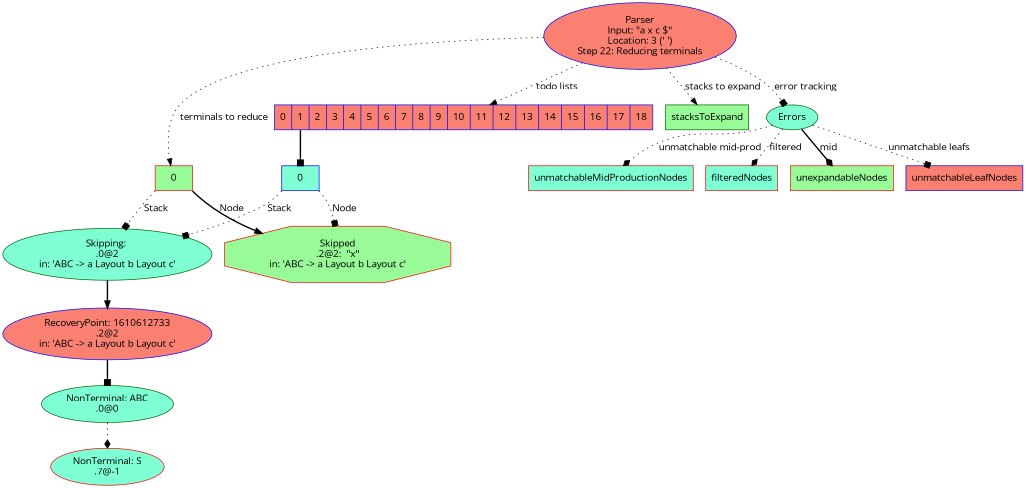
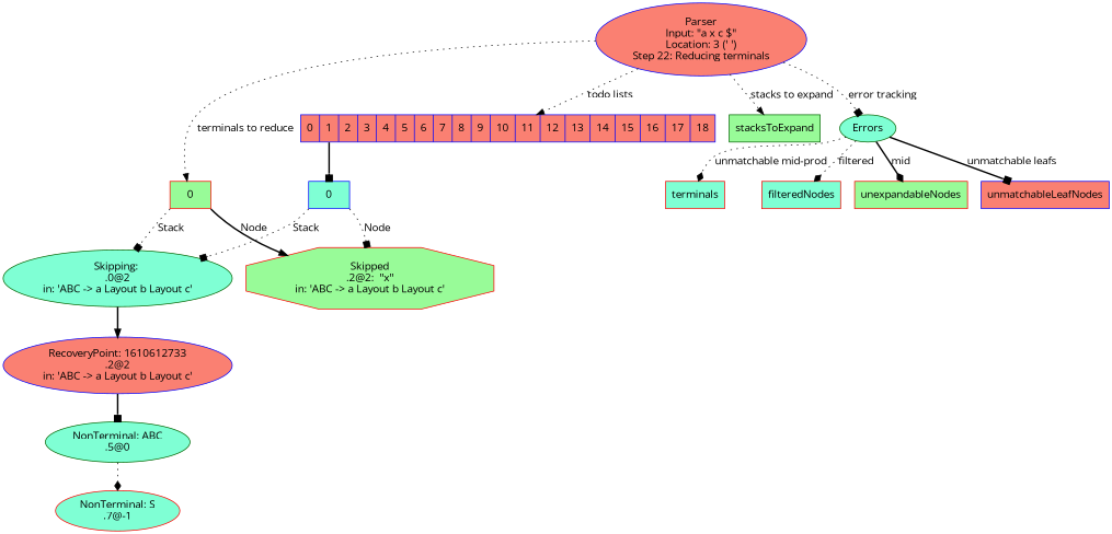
  digraph {
    fontname="Open Sans"
    node [color=red fillcolor=aquamarine fontname="Open Sans" style=filled shape=record]
    edge [arrowhead=box fontname="Open Sans" style=dotted]
    n1 [color=blue fillcolor=salmon label="Parser\nInput: \"a x c $\"\nLocation: 3 (' ')\nStep 22: Reducing terminals" shape=""]
    n2 [color=blue fillcolor=salmon label="<0> 0 | <1> 1 | <2> 2 | <3> 3 | <4> 4 | <5> 5 | <6> 6 | <7> 7 | <8> 8 | <9> 9 | <10> 10 | <11> 11 | <12> 12 | <13> 13 | <14> 14 | <15> 15 | <16> 16 | <17> 17 | <18> 18"]
    stacksToExpand [color=darkgreen fillcolor=palegreen]
    n4 [fillcolor=palegreen label="<0> 0"]
    n5 [color=darkgreen label=Errors shape=""]
    n6 [color=blue label="<0> 0"]
    n7 [color=darkgreen label="Skipping: \n.0@2\nin: 'ABC -> a Layout b Layout c'" shape=""]
    n8 [fillcolor=palegreen label="Skipped\n.2@2:  \"x\"\nin: 'ABC -> a Layout b Layout c'" shape=octagon]
    unexpandableNodes [fillcolor=palegreen]
    unmatchableLeafNodes [color=blue fillcolor=salmon]
-   unmatchableMidProductionNodes
+   unmatchableMidProductionNodes [label=terminals]
    filteredNodes
    n13 [color=blue fillcolor=salmon label="RecoveryPoint: 1610612733\n.2@2\nin: 'ABC -> a Layout b Layout c'" shape=""]
-   n14 [color=darkgreen label="NonTerminal: ABC\n.0@0" shape=""]
+   n14 [color=darkgreen label="NonTerminal: ABC\n.5@0" shape=""]
    n15 [label="NonTerminal: S\n.7@-1" shape=""]
    n1 -> n2 [arrowhead=normal label="todo lists"]
    n1 -> stacksToExpand [arrowhead=normal label="stacks to expand"]
    n1 -> n4 [arrowhead=normal label="terminals to reduce"]
    n1 -> n5 [label="error tracking"]
    n2 -> n6 [style=bold tailport=1]
    n4 -> n7 [label=Stack tailport="0:sw"]
    n4 -> n8 [arrowhead=normal label="Node" style=bold tailport="0:se"]
    n5 -> unexpandableNodes [arrowhead=diamond label=mid style=bold]
-   n5 -> unmatchableLeafNodes [label="unmatchable leafs"]
+   n5 -> unmatchableLeafNodes [label="unmatchable leafs" style=bold]
    n5 -> unmatchableMidProductionNodes [arrowhead=diamond label="unmatchable mid-prod"]
    n5 -> filteredNodes [arrowhead=diamond label=filtered]
    n6 -> n7 [label=Stack tailport="0:sw"]
    n6 -> n8 [label="Node" tailport="0:se"]
    n7 -> n13 [arrowhead=normal style=bold]
    n13 -> n14 [style=bold]
    n14 -> n15 [arrowhead=diamond]
  }
